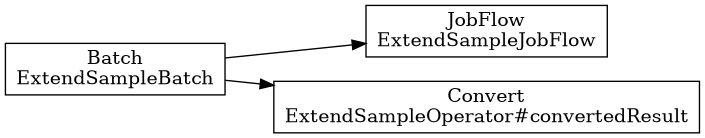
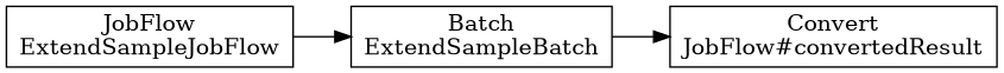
  digraph {
    rankdir=LR
    node [shape=box]
    n1 [label="Batch\nExtendSampleBatch"]
    n2 [label="JobFlow\nExtendSampleJobFlow"]
-   n3 [label="Convert\nExtendSampleOperator#convertedResult"]
-   n1 -> n2
+   n3 [label="Convert\nJobFlow#convertedResult"]
+   n2 -> n1
    n1 -> n3
  }
